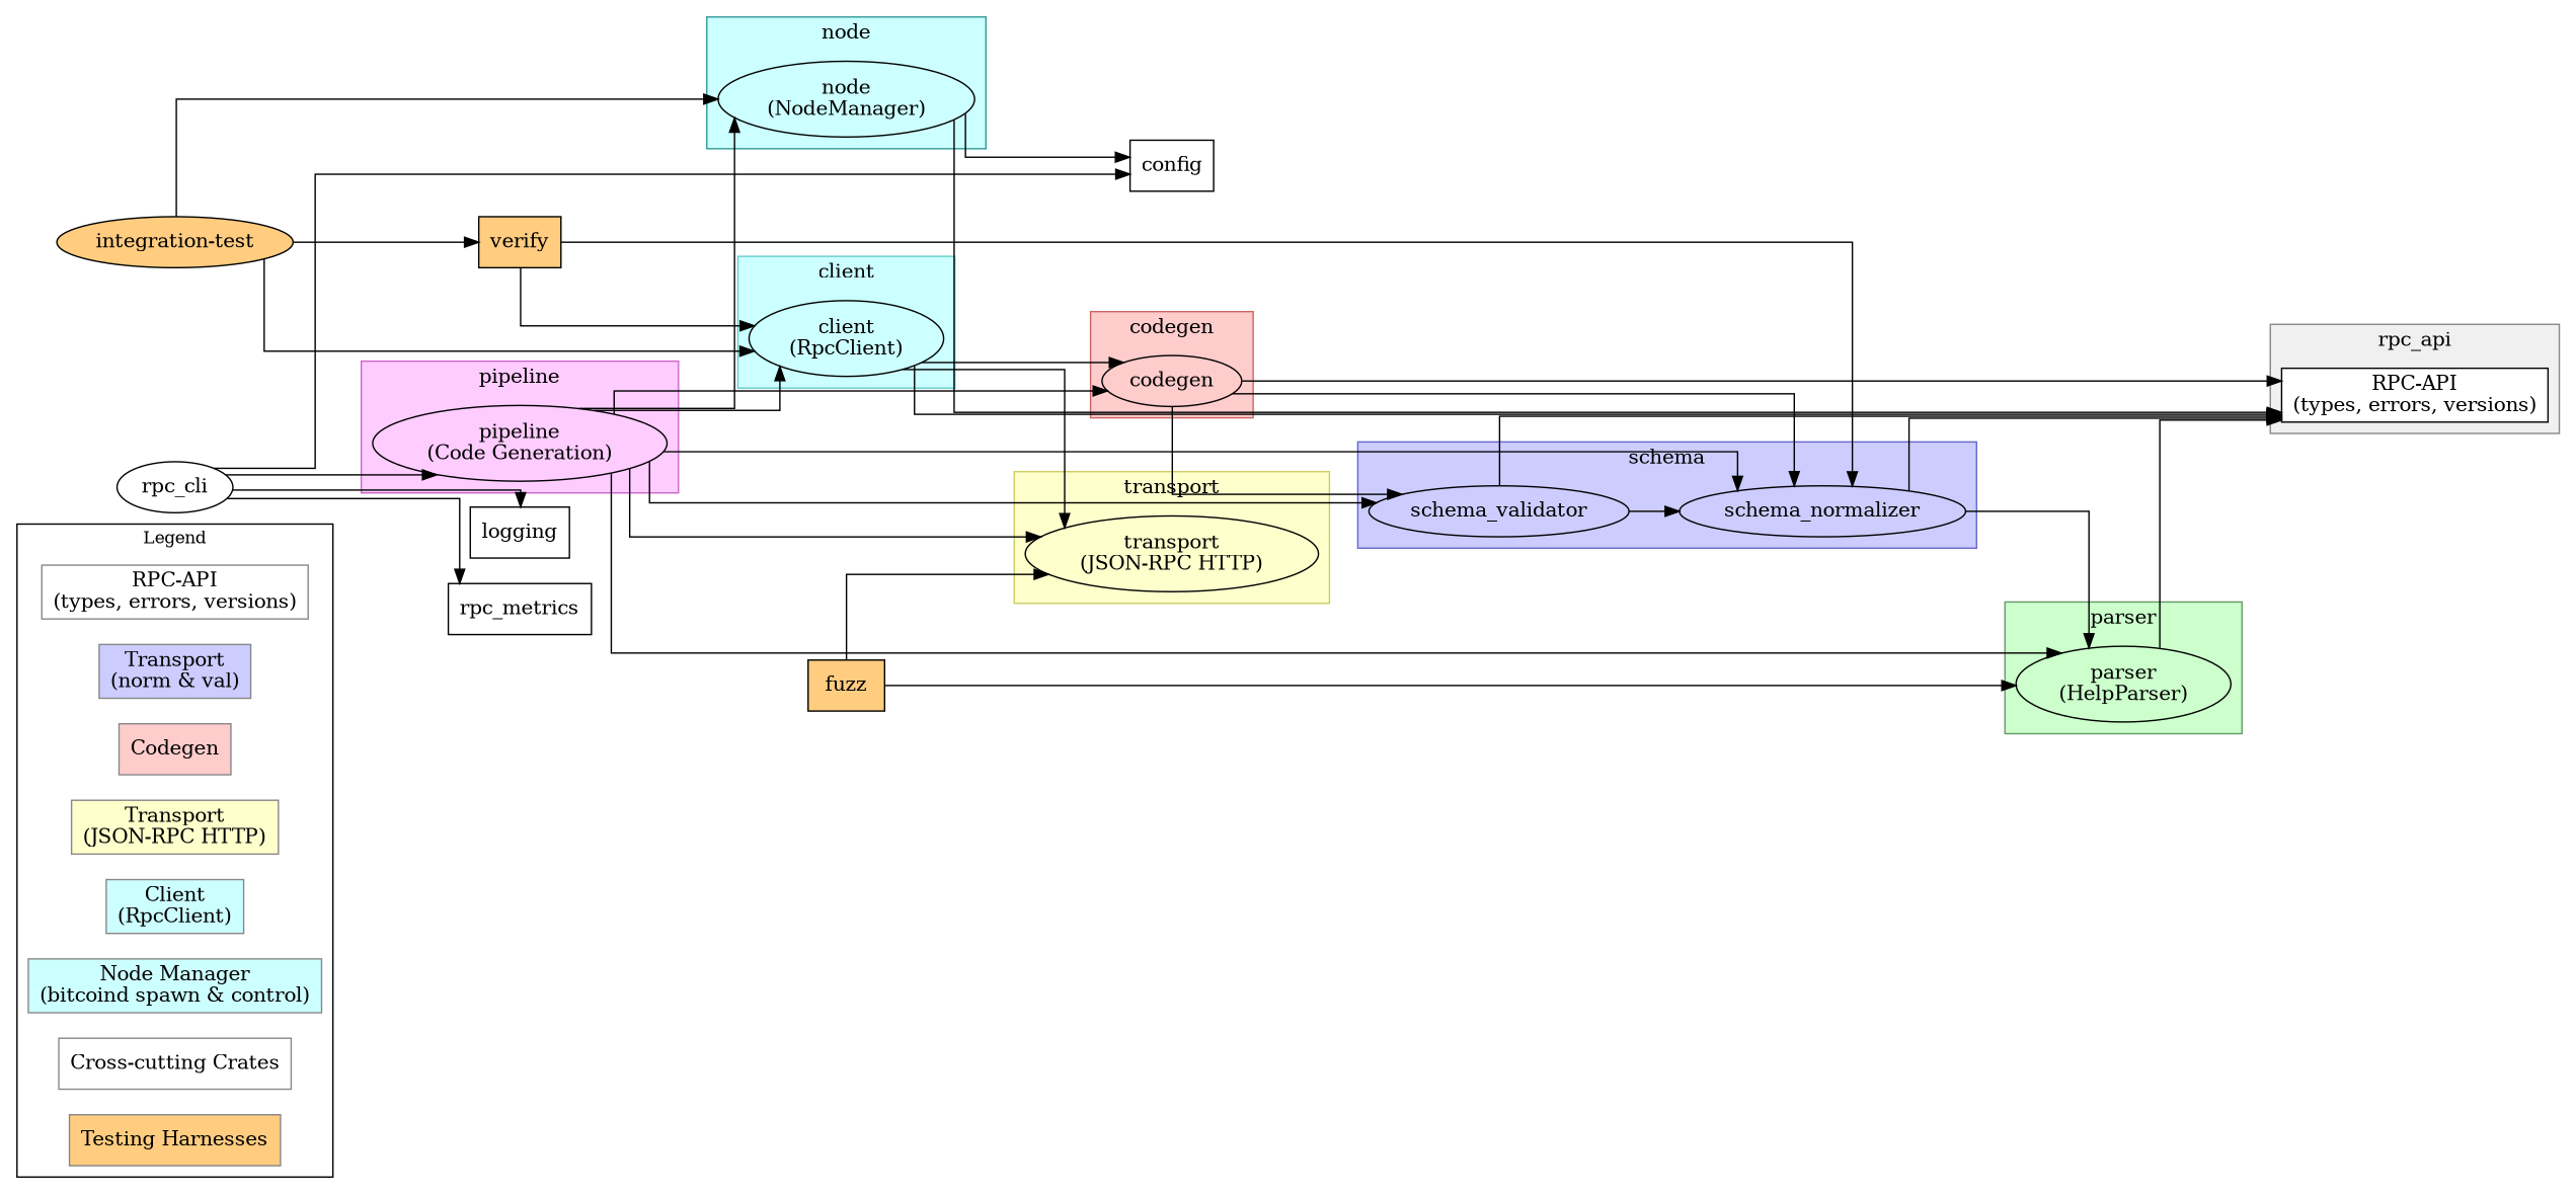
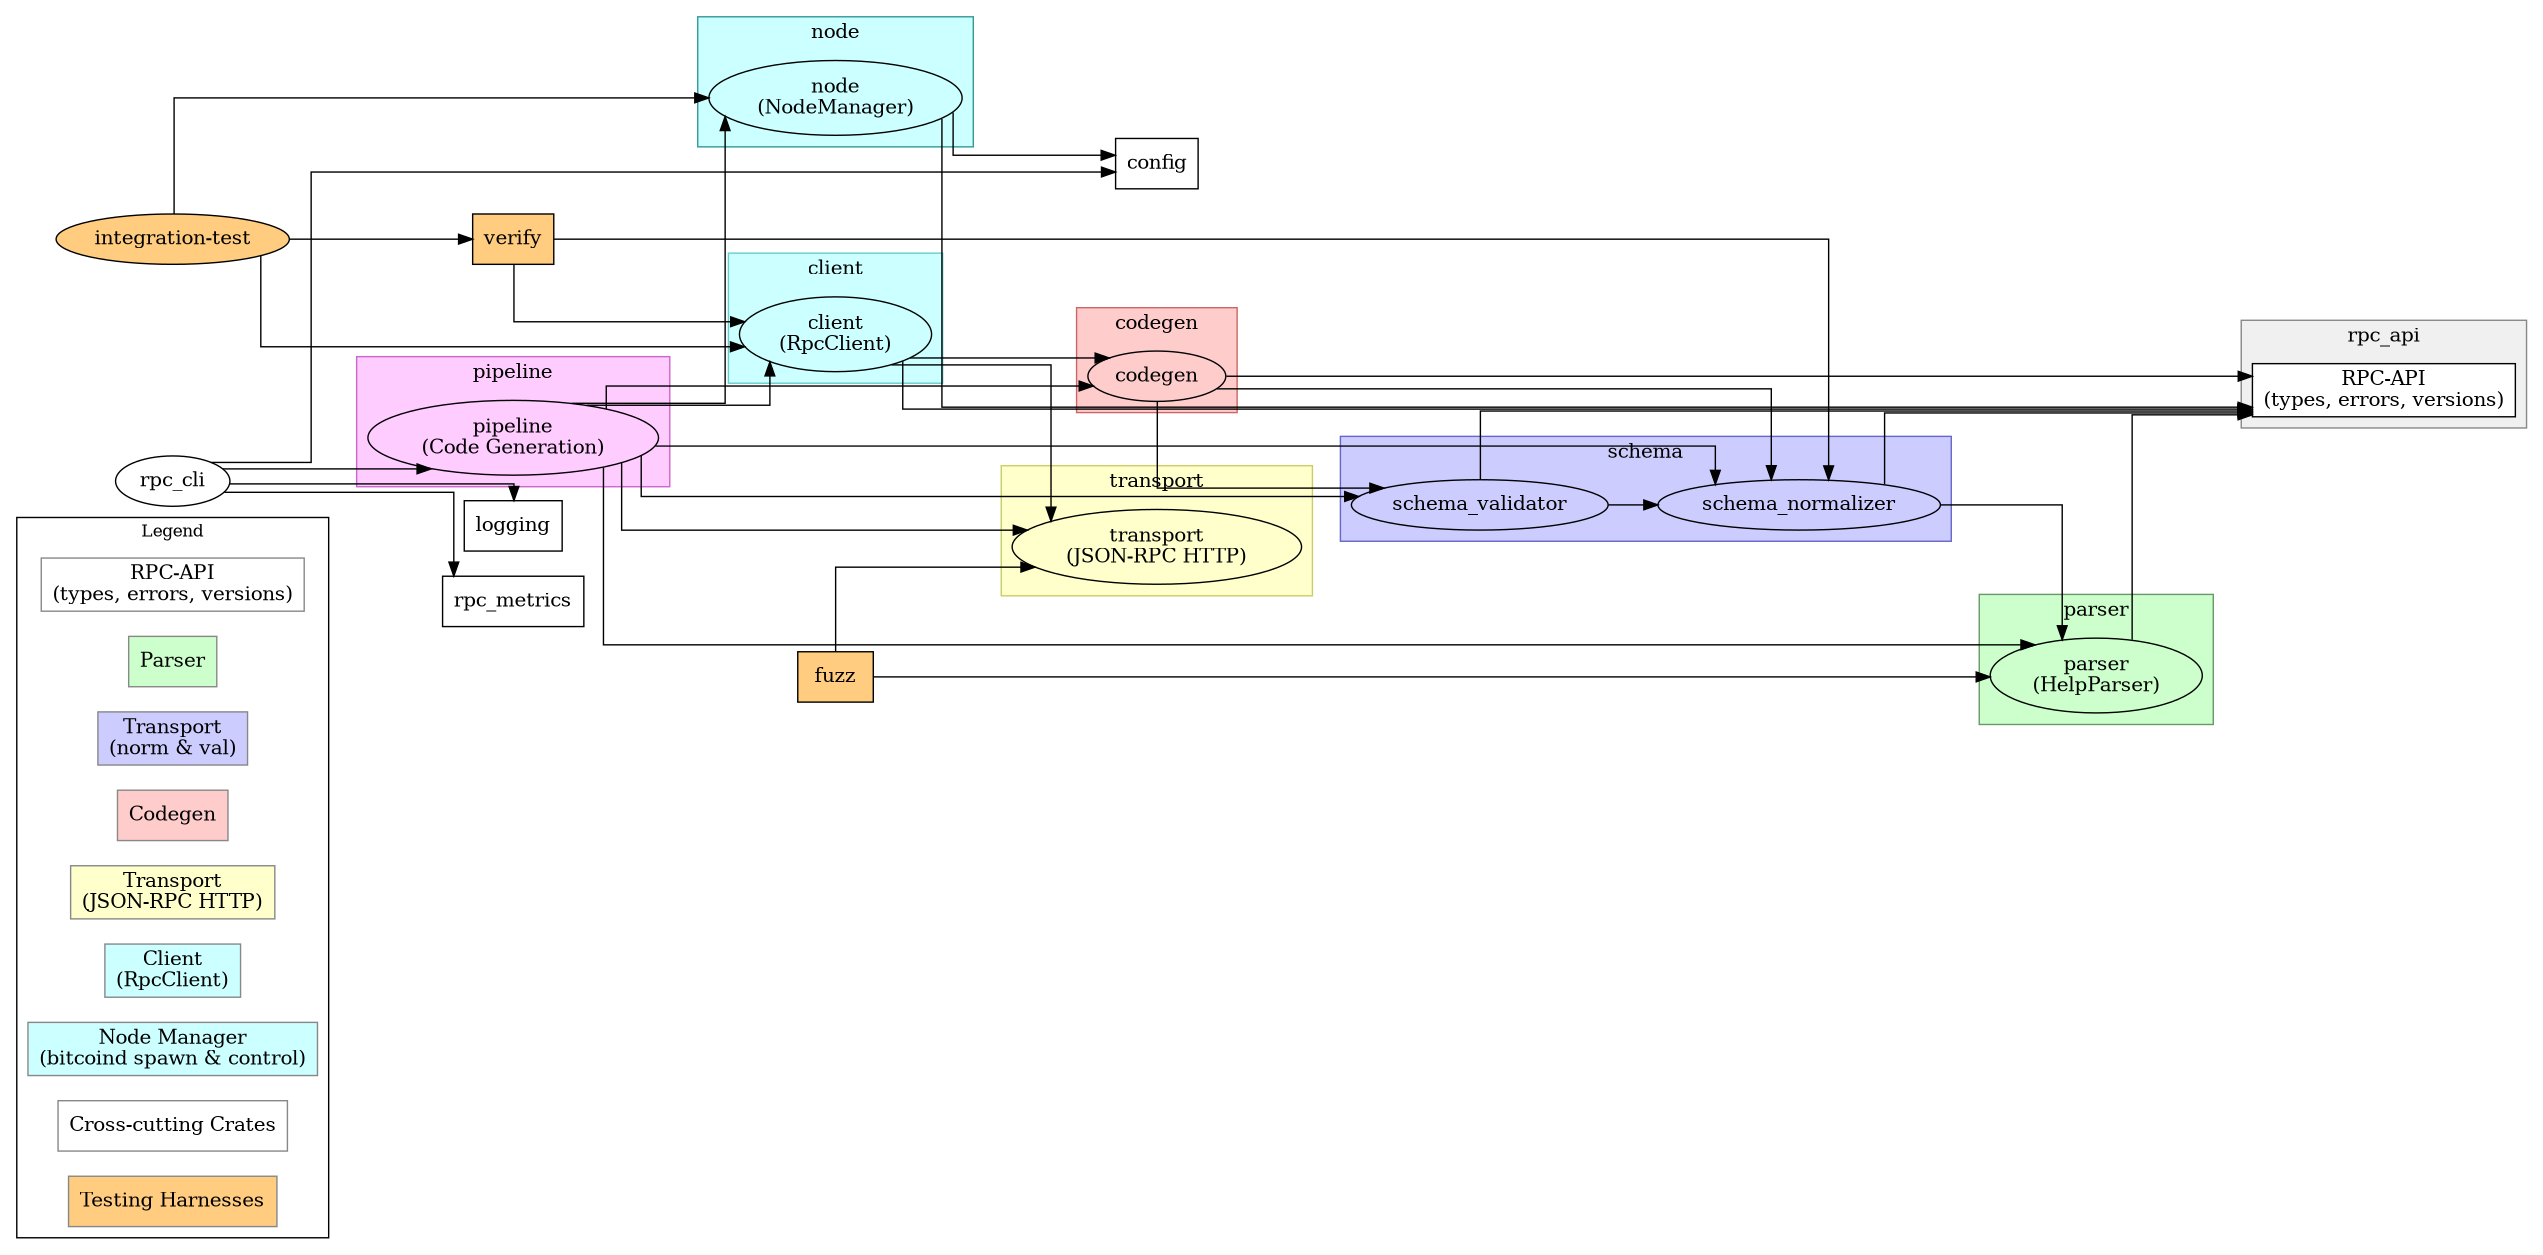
  digraph {
    rankdir=LR
    splines=ortho
    node [shape=box style=filled]
    n1 [color="#888888" fillcolor="#ffffff" label="RPC-API\n(types, errors, versions)"]
+   n2 [color="#888888" fillcolor="#ccffcc" label=Parser]
    n3 [color="#888888" fillcolor="#ccccff" label="Transport\n(norm & val)"]
    n4 [color="#888888" fillcolor="#ffcccc" label=Codegen]
    n5 [color="#888888" fillcolor="#ffffcc" label="Transport\n(JSON‑RPC HTTP)"]
    n6 [color="#888888" fillcolor="#ccffff" label="Client\n(RpcClient)"]
    n7 [color="#888888" fillcolor="#ccffff" label="Node Manager\n(bitcoind spawn & control)"]
    n8 [color="#888888" fillcolor="#ffffff" label="Cross‑cutting Crates"]
    n9 [color="#888888" fillcolor="#ffcc80" label="Testing Harnesses"]
    n10 [color="#000000" fillcolor="#ffffff" label="RPC-API\n(types, errors, versions)"]
    n11 [label="parser\n(HelpParser)" shape="" style=""]
    n12 [label=schema_normalizer shape="" style=""]
    n13 [label=schema_validator shape="" style=""]
    n14 [label=codegen shape="" style=""]
    n15 [label="transport\n(JSON‑RPC HTTP)" shape="" style=""]
    n16 [label="client\n(RpcClient)" shape="" style=""]
    n17 [label="node\n(NodeManager)" shape="" style=""]
    n18 [label="pipeline\n(Code Generation)" shape="" style=""]
    n19 [fillcolor="#ffffff" label=config]
    n20 [fillcolor="#ffffff" label=logging]
    n21 [fillcolor="#ffffff" label=rpc_metrics]
    n22 [fillcolor="#ffcc80" label="integration-test" shape=ellipse]
    n23 [fillcolor="#ffcc80" label=verify]
    n24 [fillcolor="#ffcc80" label=fuzz]
    rpc_cli [shape="" style=""]
    subgraph cluster_1 {
      fontsize=12
      label=Legend
      n1
+     n2
      n3
      n4
      n5
      n6
      n7
      n8
      n9
    }
    subgraph cluster_2 {
      color="#888888"
      fillcolor="#f0f0f0"
      label=rpc_api
      style=filled
      n10
    }
    subgraph cluster_3 {
      color="#669966"
      fillcolor="#ccffcc"
      label=parser
      style=filled
      n11
    }
    subgraph cluster_4 {
      color="#6666CC"
      fillcolor="#ccccff"
      label=schema
      style=filled
      n12
      n13
    }
    subgraph cluster_5 {
      color="#CC6666"
      fillcolor="#ffcccc"
      label=codegen
      style=filled
      n14
    }
    subgraph cluster_6 {
      color="#CCCC66"
      fillcolor="#ffffcc"
      label=transport
      style=filled
      n15
    }
    subgraph cluster_7 {
      color="#66CCCC"
      fillcolor="#ccffff"
      label=client
      style=filled
      n16
    }
    subgraph cluster_8 {
      color="#339999"
      fillcolor="#ccffff"
      label="node"
      style=filled
      n17
    }
    subgraph cluster_9 {
      color="#CC66CC"
      fillcolor="#ffccff"
      label=pipeline
      style=filled
      n18
    }
    n11 -> n10
    n12 -> n10
    n12 -> n11
    n13 -> n10
    n13 -> n12
    n14 -> n10
    n14 -> n12
    n14 -> n13
    n16 -> n10
    n16 -> n14
    n16 -> n15
    n17 -> n10
    n17 -> n19
    n18 -> n11
    n18 -> n12
    n18 -> n13
    n18 -> n14
    n18 -> n15
    n18 -> n16
    n18 -> n17
    n22 -> n16
    n22 -> n17
    n22 -> n23
    n23 -> n12
    n23 -> n16
    n24 -> n11
    n24 -> n15
    rpc_cli -> n18
    rpc_cli -> n19
    rpc_cli -> n20
    rpc_cli -> n21
  }
